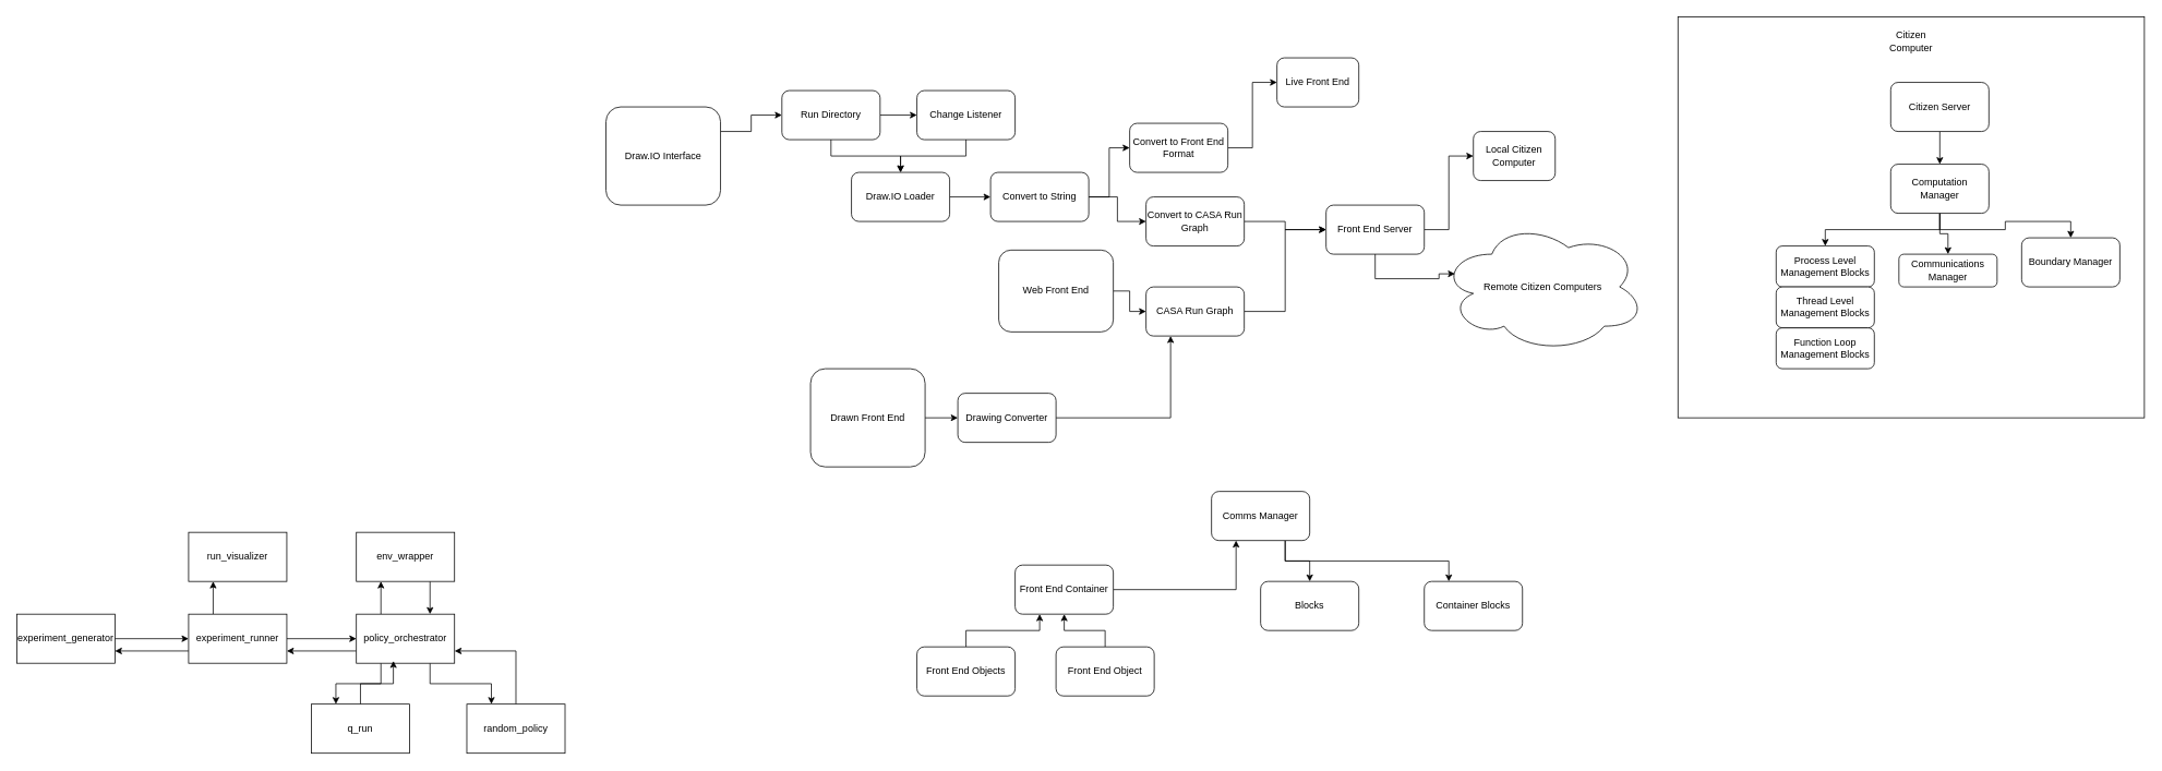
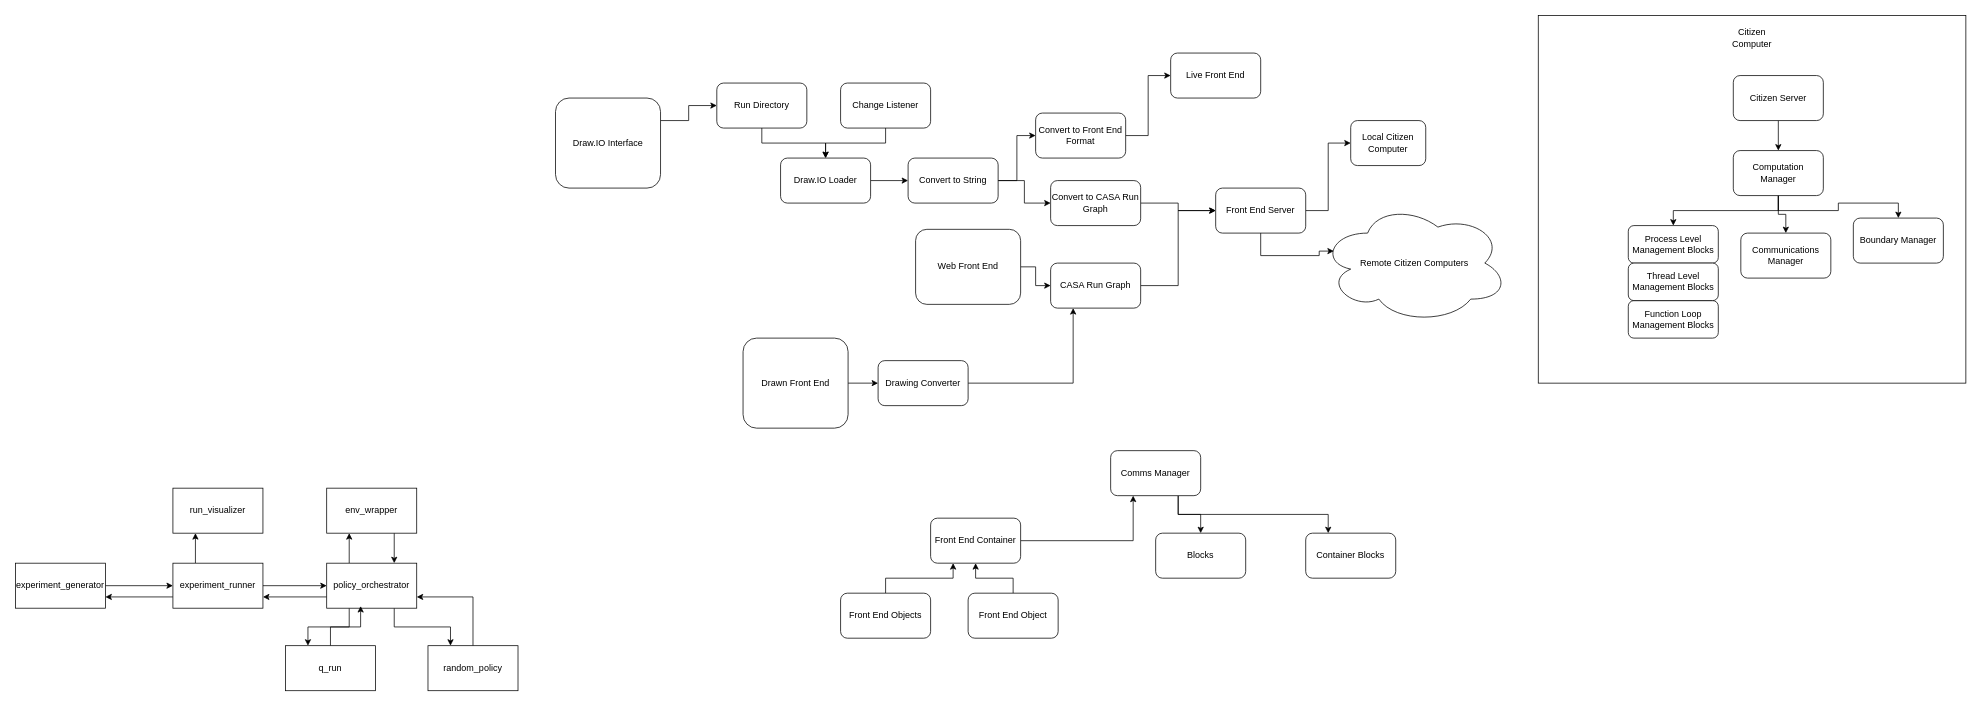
  <mxCell id="0" />
  <mxCell id="1" parent="0" />
  <mxCell id="2" value="" style="group" parent="1" vertex="1" connectable="0"><mxGeometry x="2050" y="20" width="570" height="490" as="geometry" /></mxCell>
  <mxCell id="3" value="" style="rounded=0;whiteSpace=wrap;html=1;" parent="2" vertex="1"><mxGeometry width="570" height="490.0" as="geometry" /></mxCell>
  <mxCell id="4" value="Citizen Computer" style="text;html=1;strokeColor=none;fillColor=none;align=center;verticalAlign=middle;whiteSpace=wrap;rounded=0;" parent="2" vertex="1"><mxGeometry x="252.118" y="9.996" width="65.769" height="39.73" as="geometry" /></mxCell>
  <mxCell id="5" style="edgeStyle=orthogonalEdgeStyle;rounded=0;orthogonalLoop=1;jettySize=auto;html=1;exitX=1;exitY=0.25;exitDx=0;exitDy=0;entryX=0;entryY=0.5;entryDx=0;entryDy=0;" parent="1" source="6" target="9" edge="1"><mxGeometry relative="1" as="geometry" /></mxCell>
  <mxCell id="6" value="Draw.IO Interface" style="rounded=1;whiteSpace=wrap;html=1;" parent="1" vertex="1"><mxGeometry x="740" y="130" width="140" height="120" as="geometry" /></mxCell>
- <mxCell id="7" style="edgeStyle=orthogonalEdgeStyle;rounded=0;orthogonalLoop=1;jettySize=auto;html=1;exitX=1;exitY=0.5;exitDx=0;exitDy=0;" parent="1" source="9" target="11" edge="1"><mxGeometry relative="1" as="geometry" /></mxCell>
  <mxCell id="8" style="edgeStyle=orthogonalEdgeStyle;rounded=0;orthogonalLoop=1;jettySize=auto;html=1;exitX=0.5;exitY=1;exitDx=0;exitDy=0;entryX=0.5;entryY=0;entryDx=0;entryDy=0;" parent="1" source="9" target="13" edge="1"><mxGeometry relative="1" as="geometry" /></mxCell>
  <mxCell id="9" value="Run Directory" style="rounded=1;whiteSpace=wrap;html=1;" parent="1" vertex="1"><mxGeometry x="955" y="110" width="120" height="60" as="geometry" /></mxCell>
  <mxCell id="10" style="edgeStyle=orthogonalEdgeStyle;rounded=0;orthogonalLoop=1;jettySize=auto;html=1;exitX=0.5;exitY=1;exitDx=0;exitDy=0;entryX=0.5;entryY=0;entryDx=0;entryDy=0;" parent="1" source="11" target="13" edge="1"><mxGeometry relative="1" as="geometry" /></mxCell>
  <mxCell id="11" value="Change Listener" style="rounded=1;whiteSpace=wrap;html=1;" parent="1" vertex="1"><mxGeometry x="1120" y="110" width="120" height="60" as="geometry" /></mxCell>
  <mxCell id="12" style="edgeStyle=orthogonalEdgeStyle;rounded=0;orthogonalLoop=1;jettySize=auto;html=1;exitX=1;exitY=0.5;exitDx=0;exitDy=0;entryX=0;entryY=0.5;entryDx=0;entryDy=0;" parent="1" source="13" target="16" edge="1"><mxGeometry relative="1" as="geometry" /></mxCell>
  <mxCell id="13" value="Draw.IO Loader" style="rounded=1;whiteSpace=wrap;html=1;" parent="1" vertex="1"><mxGeometry x="1040" y="210" width="120" height="60" as="geometry" /></mxCell>
  <mxCell id="14" style="edgeStyle=orthogonalEdgeStyle;rounded=0;orthogonalLoop=1;jettySize=auto;html=1;exitX=1;exitY=0.5;exitDx=0;exitDy=0;entryX=0;entryY=0.5;entryDx=0;entryDy=0;" parent="1" source="16" target="18" edge="1"><mxGeometry relative="1" as="geometry" /></mxCell>
  <mxCell id="15" style="edgeStyle=orthogonalEdgeStyle;rounded=0;orthogonalLoop=1;jettySize=auto;html=1;exitX=1;exitY=0.5;exitDx=0;exitDy=0;entryX=0;entryY=0.5;entryDx=0;entryDy=0;" parent="1" source="16" target="27" edge="1"><mxGeometry relative="1" as="geometry" /></mxCell>
  <mxCell id="16" value="Convert to String" style="rounded=1;whiteSpace=wrap;html=1;" parent="1" vertex="1"><mxGeometry x="1210" y="210" width="120" height="60" as="geometry" /></mxCell>
  <mxCell id="17" style="edgeStyle=orthogonalEdgeStyle;rounded=0;orthogonalLoop=1;jettySize=auto;html=1;exitX=1;exitY=0.5;exitDx=0;exitDy=0;entryX=0;entryY=0.5;entryDx=0;entryDy=0;" parent="1" source="18" target="23" edge="1"><mxGeometry relative="1" as="geometry" /></mxCell>
  <mxCell id="18" value="Convert to CASA Run Graph" style="rounded=1;whiteSpace=wrap;html=1;" parent="1" vertex="1"><mxGeometry x="1400" y="240" width="120" height="60" as="geometry" /></mxCell>
  <mxCell id="19" style="edgeStyle=orthogonalEdgeStyle;rounded=0;orthogonalLoop=1;jettySize=auto;html=1;exitX=1;exitY=0.5;exitDx=0;exitDy=0;" parent="1" source="20" target="25" edge="1"><mxGeometry relative="1" as="geometry" /></mxCell>
  <mxCell id="20" value="Web Front End" style="rounded=1;whiteSpace=wrap;html=1;" parent="1" vertex="1"><mxGeometry x="1220" y="305" width="140" height="100" as="geometry" /></mxCell>
  <mxCell id="21" style="edgeStyle=orthogonalEdgeStyle;rounded=0;orthogonalLoop=1;jettySize=auto;html=1;exitX=1;exitY=0.5;exitDx=0;exitDy=0;entryX=0;entryY=0.5;entryDx=0;entryDy=0;" parent="1" source="23" target="29" edge="1"><mxGeometry relative="1" as="geometry" /></mxCell>
  <mxCell id="22" style="edgeStyle=orthogonalEdgeStyle;rounded=0;orthogonalLoop=1;jettySize=auto;html=1;exitX=0.5;exitY=1;exitDx=0;exitDy=0;entryX=0.07;entryY=0.4;entryDx=0;entryDy=0;entryPerimeter=0;" parent="1" source="23" target="30" edge="1"><mxGeometry relative="1" as="geometry"><Array as="points"><mxPoint x="1680" y="340" /><mxPoint x="1758" y="340" /></Array></mxGeometry></mxCell>
  <mxCell id="23" value="Front End Server" style="rounded=1;whiteSpace=wrap;html=1;" parent="1" vertex="1"><mxGeometry x="1620" y="250" width="120" height="60" as="geometry" /></mxCell>
  <mxCell id="24" style="edgeStyle=orthogonalEdgeStyle;rounded=0;orthogonalLoop=1;jettySize=auto;html=1;exitX=1;exitY=0.5;exitDx=0;exitDy=0;entryX=0;entryY=0.5;entryDx=0;entryDy=0;" parent="1" source="25" target="23" edge="1"><mxGeometry relative="1" as="geometry" /></mxCell>
  <mxCell id="25" value="CASA Run Graph" style="rounded=1;whiteSpace=wrap;html=1;" parent="1" vertex="1"><mxGeometry x="1400" y="350" width="120" height="60" as="geometry" /></mxCell>
  <mxCell id="26" style="edgeStyle=orthogonalEdgeStyle;rounded=0;orthogonalLoop=1;jettySize=auto;html=1;exitX=1;exitY=0.5;exitDx=0;exitDy=0;entryX=0;entryY=0.5;entryDx=0;entryDy=0;" parent="1" source="27" target="28" edge="1"><mxGeometry relative="1" as="geometry" /></mxCell>
  <mxCell id="27" value="Convert to Front End Format" style="rounded=1;whiteSpace=wrap;html=1;" parent="1" vertex="1"><mxGeometry x="1380" y="150" width="120" height="60" as="geometry" /></mxCell>
- <mxCell id="28" value="Live Front End" style="rounded=1;whiteSpace=wrap;html=1;" parent="1" vertex="1"><mxGeometry x="1560" y="70" width="100" height="60" as="geometry" /></mxCell>
+ <mxCell id="28" value="Live Front End" style="rounded=1;whiteSpace=wrap;html=1;" parent="1" vertex="1"><mxGeometry x="1560" y="70" width="120" height="60" as="geometry" /></mxCell>
  <mxCell id="29" value="Local Citizen Computer" style="rounded=1;whiteSpace=wrap;html=1;" parent="1" vertex="1"><mxGeometry x="1800" y="160" width="100" height="60" as="geometry" /></mxCell>
  <mxCell id="30" value="Remote Citizen Computers" style="ellipse;shape=cloud;whiteSpace=wrap;html=1;" parent="1" vertex="1"><mxGeometry x="1760" y="270" width="250" height="160" as="geometry" /></mxCell>
  <mxCell id="31" style="edgeStyle=orthogonalEdgeStyle;rounded=0;orthogonalLoop=1;jettySize=auto;html=1;exitX=1;exitY=0.5;exitDx=0;exitDy=0;entryX=0;entryY=0.5;entryDx=0;entryDy=0;" parent="1" source="32" target="34" edge="1"><mxGeometry relative="1" as="geometry" /></mxCell>
  <mxCell id="32" value="Drawn Front End" style="rounded=1;whiteSpace=wrap;html=1;" parent="1" vertex="1"><mxGeometry x="990" y="450" width="140" height="120" as="geometry" /></mxCell>
  <mxCell id="33" style="edgeStyle=orthogonalEdgeStyle;rounded=0;orthogonalLoop=1;jettySize=auto;html=1;exitX=1;exitY=0.5;exitDx=0;exitDy=0;entryX=0.25;entryY=1;entryDx=0;entryDy=0;" parent="1" source="34" target="25" edge="1"><mxGeometry relative="1" as="geometry" /></mxCell>
  <mxCell id="34" value="Drawing Converter" style="rounded=1;whiteSpace=wrap;html=1;" parent="1" vertex="1"><mxGeometry x="1170" y="480" width="120" height="60" as="geometry" /></mxCell>
  <mxCell id="35" style="edgeStyle=orthogonalEdgeStyle;rounded=0;orthogonalLoop=1;jettySize=auto;html=1;exitX=0.5;exitY=1;exitDx=0;exitDy=0;" parent="1" source="38" target="40" edge="1"><mxGeometry relative="1" as="geometry" /></mxCell>
  <mxCell id="36" style="edgeStyle=orthogonalEdgeStyle;rounded=0;orthogonalLoop=1;jettySize=auto;html=1;exitX=0.5;exitY=1;exitDx=0;exitDy=0;entryX=0.5;entryY=0;entryDx=0;entryDy=0;" parent="1" source="38" target="39" edge="1"><mxGeometry relative="1" as="geometry" /></mxCell>
  <mxCell id="37" style="edgeStyle=orthogonalEdgeStyle;rounded=0;orthogonalLoop=1;jettySize=auto;html=1;exitX=0.5;exitY=1;exitDx=0;exitDy=0;entryX=0.5;entryY=0;entryDx=0;entryDy=0;" parent="1" source="38" target="44" edge="1"><mxGeometry relative="1" as="geometry" /></mxCell>
  <mxCell id="38" value="Computation Manager" style="rounded=1;whiteSpace=wrap;html=1;" parent="1" vertex="1"><mxGeometry x="2310" y="200" width="120" height="60" as="geometry" /></mxCell>
  <mxCell id="39" value="Boundary Manager" style="rounded=1;whiteSpace=wrap;html=1;" parent="1" vertex="1"><mxGeometry x="2470" y="290" width="120" height="60" as="geometry" /></mxCell>
- <mxCell id="40" value="Communications Manager" style="rounded=1;whiteSpace=wrap;html=1;" parent="1" vertex="1"><mxGeometry x="2320" y="310" width="120" height="40" as="geometry" /></mxCell>
+ <mxCell id="40" value="Communications Manager" style="rounded=1;whiteSpace=wrap;html=1;" parent="1" vertex="1"><mxGeometry x="2320" y="310" width="120" height="60" as="geometry" /></mxCell>
  <mxCell id="41" style="edgeStyle=orthogonalEdgeStyle;rounded=0;orthogonalLoop=1;jettySize=auto;html=1;exitX=0.5;exitY=1;exitDx=0;exitDy=0;entryX=0.5;entryY=0;entryDx=0;entryDy=0;" parent="1" source="42" target="38" edge="1"><mxGeometry relative="1" as="geometry" /></mxCell>
  <mxCell id="42" value="Citizen Server" style="rounded=1;whiteSpace=wrap;html=1;" parent="1" vertex="1"><mxGeometry x="2310" y="100" width="120" height="60" as="geometry" /></mxCell>
  <mxCell id="43" value="" style="group" parent="1" vertex="1" connectable="0"><mxGeometry x="2170" y="300" width="120" height="150" as="geometry" /></mxCell>
  <mxCell id="44" value="Process Level Management Blocks" style="rounded=1;whiteSpace=wrap;html=1;" parent="43" vertex="1"><mxGeometry width="120" height="50" as="geometry" /></mxCell>
  <mxCell id="45" value="Function Loop Management Blocks" style="rounded=1;whiteSpace=wrap;html=1;" parent="43" vertex="1"><mxGeometry y="100" width="120" height="50" as="geometry" /></mxCell>
  <mxCell id="46" value="Thread Level Management Blocks" style="rounded=1;whiteSpace=wrap;html=1;" parent="43" vertex="1"><mxGeometry y="50" width="120" height="50" as="geometry" /></mxCell>
  <mxCell id="47" style="edgeStyle=orthogonalEdgeStyle;rounded=0;orthogonalLoop=1;jettySize=auto;html=1;exitX=1;exitY=0.5;exitDx=0;exitDy=0;entryX=0.25;entryY=1;entryDx=0;entryDy=0;" parent="1" source="48" target="51" edge="1"><mxGeometry relative="1" as="geometry" /></mxCell>
  <mxCell id="48" value="Front End Container" style="rounded=1;whiteSpace=wrap;html=1;" parent="1" vertex="1"><mxGeometry x="1240" y="690" width="120" height="60" as="geometry" /></mxCell>
  <mxCell id="49" style="edgeStyle=orthogonalEdgeStyle;rounded=0;orthogonalLoop=1;jettySize=auto;html=1;exitX=0.75;exitY=1;exitDx=0;exitDy=0;entryX=0.25;entryY=0;entryDx=0;entryDy=0;" parent="1" source="51" target="52" edge="1"><mxGeometry relative="1" as="geometry" /></mxCell>
  <mxCell id="50" style="edgeStyle=orthogonalEdgeStyle;rounded=0;orthogonalLoop=1;jettySize=auto;html=1;exitX=0.75;exitY=1;exitDx=0;exitDy=0;" parent="1" source="51" target="57" edge="1"><mxGeometry relative="1" as="geometry" /></mxCell>
  <mxCell id="51" value="Comms Manager" style="rounded=1;whiteSpace=wrap;html=1;" parent="1" vertex="1"><mxGeometry x="1480" y="600" width="120" height="60" as="geometry" /></mxCell>
  <mxCell id="52" value="Container Blocks" style="rounded=1;whiteSpace=wrap;html=1;" parent="1" vertex="1"><mxGeometry x="1740" y="710" width="120" height="60" as="geometry" /></mxCell>
  <mxCell id="53" style="edgeStyle=orthogonalEdgeStyle;rounded=0;orthogonalLoop=1;jettySize=auto;html=1;exitX=0.5;exitY=0;exitDx=0;exitDy=0;entryX=0.25;entryY=1;entryDx=0;entryDy=0;" parent="1" source="54" target="48" edge="1"><mxGeometry relative="1" as="geometry" /></mxCell>
  <mxCell id="54" value="Front End Objects" style="rounded=1;whiteSpace=wrap;html=1;" parent="1" vertex="1"><mxGeometry x="1120" y="790" width="120" height="60" as="geometry" /></mxCell>
  <mxCell id="55" style="edgeStyle=orthogonalEdgeStyle;rounded=0;orthogonalLoop=1;jettySize=auto;html=1;exitX=0.5;exitY=0;exitDx=0;exitDy=0;entryX=0.5;entryY=1;entryDx=0;entryDy=0;" parent="1" source="56" target="48" edge="1"><mxGeometry relative="1" as="geometry" /></mxCell>
  <mxCell id="56" value="Front End Object" style="rounded=1;whiteSpace=wrap;html=1;" parent="1" vertex="1"><mxGeometry x="1290" y="790" width="120" height="60" as="geometry" /></mxCell>
  <mxCell id="57" value="Blocks" style="rounded=1;whiteSpace=wrap;html=1;" parent="1" vertex="1"><mxGeometry x="1540" y="710" width="120" height="60" as="geometry" /></mxCell>
  <mxCell id="58" style="edgeStyle=orthogonalEdgeStyle;rounded=0;orthogonalLoop=1;jettySize=auto;html=1;exitX=0.75;exitY=1;exitDx=0;exitDy=0;entryX=0.75;entryY=0;entryDx=0;entryDy=0;" edge="1" parent="1" source="59" target="64"><mxGeometry relative="1" as="geometry" /></mxCell>
  <mxCell id="59" value="env_wrapper" style="rounded=0;whiteSpace=wrap;html=1;" vertex="1" parent="1"><mxGeometry x="435" y="650" width="120" height="60" as="geometry" /></mxCell>
  <mxCell id="60" style="edgeStyle=orthogonalEdgeStyle;rounded=0;orthogonalLoop=1;jettySize=auto;html=1;exitX=0.25;exitY=0;exitDx=0;exitDy=0;entryX=0.25;entryY=1;entryDx=0;entryDy=0;" edge="1" parent="1" source="64" target="59"><mxGeometry relative="1" as="geometry" /></mxCell>
  <mxCell id="61" style="edgeStyle=orthogonalEdgeStyle;rounded=0;orthogonalLoop=1;jettySize=auto;html=1;exitX=0;exitY=0.75;exitDx=0;exitDy=0;entryX=1;entryY=0.75;entryDx=0;entryDy=0;" edge="1" parent="1" source="64" target="72"><mxGeometry relative="1" as="geometry" /></mxCell>
  <mxCell id="62" style="edgeStyle=orthogonalEdgeStyle;rounded=0;orthogonalLoop=1;jettySize=auto;html=1;exitX=0.25;exitY=1;exitDx=0;exitDy=0;entryX=0.25;entryY=0;entryDx=0;entryDy=0;" edge="1" parent="1" source="64" target="66"><mxGeometry relative="1" as="geometry" /></mxCell>
  <mxCell id="63" style="edgeStyle=orthogonalEdgeStyle;rounded=0;orthogonalLoop=1;jettySize=auto;html=1;exitX=0.75;exitY=1;exitDx=0;exitDy=0;entryX=0.25;entryY=0;entryDx=0;entryDy=0;" edge="1" parent="1" source="64" target="68"><mxGeometry relative="1" as="geometry" /></mxCell>
  <mxCell id="64" value="policy_orchestrator" style="rounded=0;whiteSpace=wrap;html=1;" vertex="1" parent="1"><mxGeometry x="435" y="750" width="120" height="60" as="geometry" /></mxCell>
  <mxCell id="65" style="edgeStyle=orthogonalEdgeStyle;rounded=0;orthogonalLoop=1;jettySize=auto;html=1;exitX=0.5;exitY=0;exitDx=0;exitDy=0;entryX=0.377;entryY=0.953;entryDx=0;entryDy=0;entryPerimeter=0;" edge="1" parent="1" source="66" target="64"><mxGeometry relative="1" as="geometry" /></mxCell>
  <mxCell id="66" value="q_run" style="rounded=0;whiteSpace=wrap;html=1;" vertex="1" parent="1"><mxGeometry x="380" y="860" width="120" height="60" as="geometry" /></mxCell>
  <mxCell id="67" style="edgeStyle=orthogonalEdgeStyle;rounded=0;orthogonalLoop=1;jettySize=auto;html=1;exitX=0.5;exitY=0;exitDx=0;exitDy=0;entryX=1;entryY=0.75;entryDx=0;entryDy=0;" edge="1" parent="1" source="68" target="64"><mxGeometry relative="1" as="geometry" /></mxCell>
  <mxCell id="68" value="random_policy" style="rounded=0;whiteSpace=wrap;html=1;" vertex="1" parent="1"><mxGeometry x="570" y="860" width="120" height="60" as="geometry" /></mxCell>
  <mxCell id="69" style="edgeStyle=orthogonalEdgeStyle;rounded=0;orthogonalLoop=1;jettySize=auto;html=1;exitX=1;exitY=0.5;exitDx=0;exitDy=0;entryX=0;entryY=0.5;entryDx=0;entryDy=0;" edge="1" parent="1" source="72" target="64"><mxGeometry relative="1" as="geometry" /></mxCell>
  <mxCell id="70" style="edgeStyle=orthogonalEdgeStyle;rounded=0;orthogonalLoop=1;jettySize=auto;html=1;exitX=0;exitY=0.75;exitDx=0;exitDy=0;entryX=1;entryY=0.75;entryDx=0;entryDy=0;" edge="1" parent="1" source="72" target="74"><mxGeometry relative="1" as="geometry" /></mxCell>
  <mxCell id="71" style="edgeStyle=orthogonalEdgeStyle;rounded=0;orthogonalLoop=1;jettySize=auto;html=1;exitX=0.25;exitY=0;exitDx=0;exitDy=0;entryX=0.25;entryY=1;entryDx=0;entryDy=0;" edge="1" parent="1" source="72" target="75"><mxGeometry relative="1" as="geometry" /></mxCell>
  <mxCell id="72" value="experiment_runner" style="rounded=0;whiteSpace=wrap;html=1;" vertex="1" parent="1"><mxGeometry x="230" y="750" width="120" height="60" as="geometry" /></mxCell>
  <mxCell id="73" style="edgeStyle=orthogonalEdgeStyle;rounded=0;orthogonalLoop=1;jettySize=auto;html=1;exitX=1;exitY=0.5;exitDx=0;exitDy=0;" edge="1" parent="1" source="74" target="72"><mxGeometry relative="1" as="geometry" /></mxCell>
  <mxCell id="74" value="experiment_generator" style="rounded=0;whiteSpace=wrap;html=1;" vertex="1" parent="1"><mxGeometry x="20" y="750" width="120" height="60" as="geometry" /></mxCell>
  <mxCell id="75" value="run_visualizer" style="rounded=0;whiteSpace=wrap;html=1;" vertex="1" parent="1"><mxGeometry x="230" y="650" width="120" height="60" as="geometry" /></mxCell>
